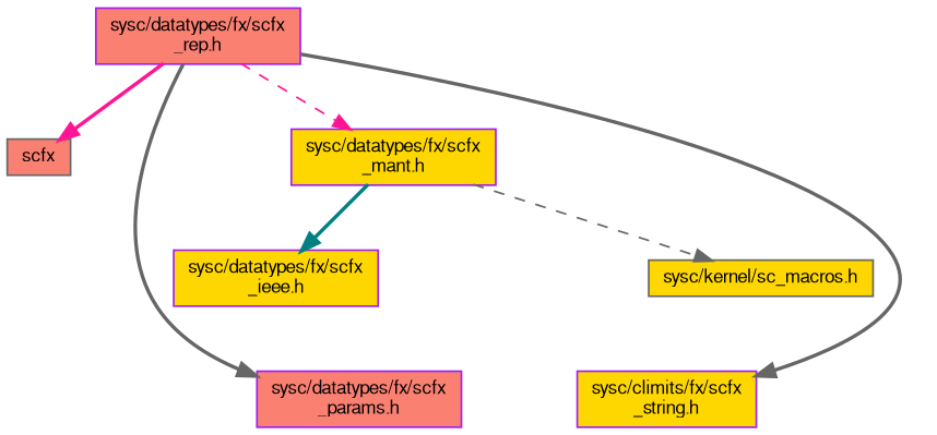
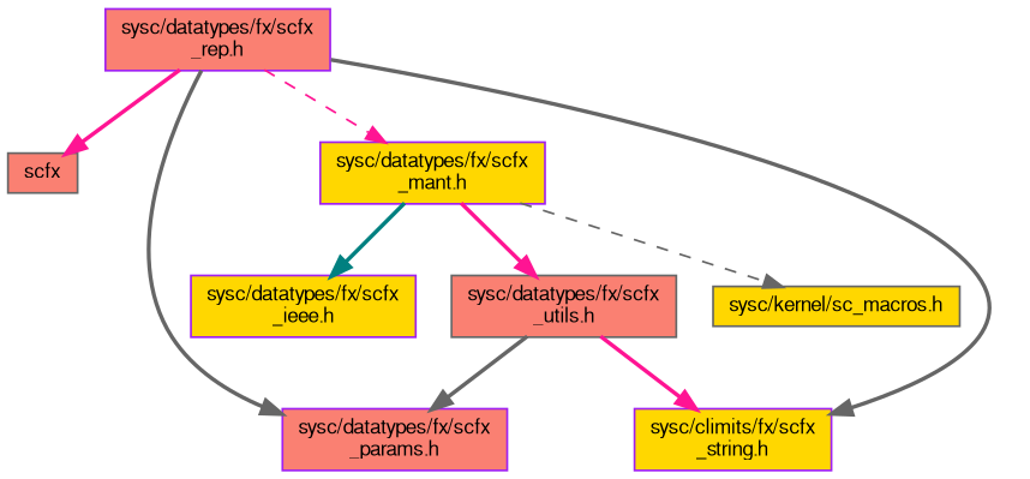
  digraph {
    node [color=purple fillcolor=salmon fontname=FreeSans fontsize=10 shape=record style=filled]
    edge [color=deeppink fontname=FreeSans fontsize=10 labelfontname=FreeSans labelfontsize=10 style=bold]
    n1 [fontcolor=black height=0.2 label="sysc/datatypes/fx/scfx\l_rep.h" width=0.4]
    n2 [color=gray40 height=0.2 label=scfx width=0.4]
    n3 [fillcolor=gold height=0.2 label="sysc/datatypes/fx/scfx\l_mant.h" width=0.4]
    n4 [height=0.2 label="sysc/datatypes/fx/scfx\l_params.h" width=0.4]
    n5 [fillcolor=gold height=0.2 label="sysc/climits/fx/scfx\l_string.h" width=0.4]
    n6 [fillcolor=gold height=0.2 label="sysc/datatypes/fx/scfx\l_ieee.h" width=0.4]
+   n7 [color=gray40 height=0.2 label="sysc/datatypes/fx/scfx\l_utils.h" width=0.4]
    n8 [color=gray40 fillcolor=gold height=0.2 label="sysc/kernel/sc_macros.h" width=0.4]
    n1 -> n2
    n1 -> n3 [style=dashed]
    n1 -> n4 [color=gray40]
    n1 -> n5 [color=gray40]
    n3 -> n6 [color=teal]
+   n3 -> n7
    n3 -> n8 [color=gray40 style=dashed]
+   n7 -> n4 [color=gray40]
+   n7 -> n5
  }
